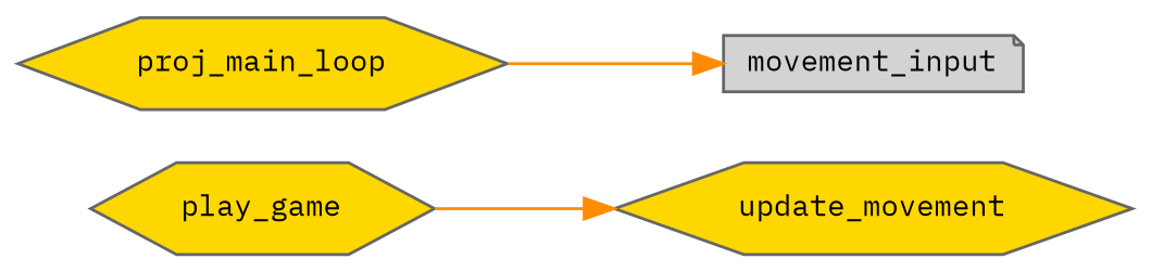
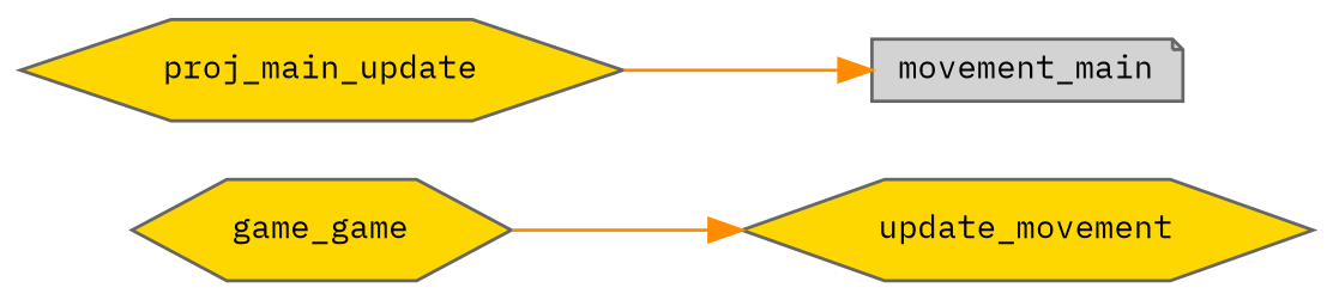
  digraph {
    fontname="IBM Plex Mono"
    rankdir=RL
    node [color=grey40 fillcolor=gold fontname="IBM Plex Mono" fontsize=10 shape=hexagon style=filled]
    edge [color=darkorange dir=back fontname="IBM Plex Mono" fontsize=10 labelfontname=Helvetica labelfontsize=10 style=solid]
    n1 [color=gray40 fontcolor=black height=0.2 label=update_movement width=0.4]
-   n2 [height=0.2 label=play_game width=0.4]
-   n3 [fillcolor=lightgrey height=0.2 label=movement_input shape=note width=0.4]
-   n4 [height=0.2 label=proj_main_loop width=0.4]
+   n2 [height=0.2 label=game_game width=0.4]
+   n3 [fillcolor=lightgrey height=0.2 label=movement_main shape=note width=0.4]
+   n4 [height=0.2 label=proj_main_update width=0.4]
    n1 -> n2
    n3 -> n4
  }
